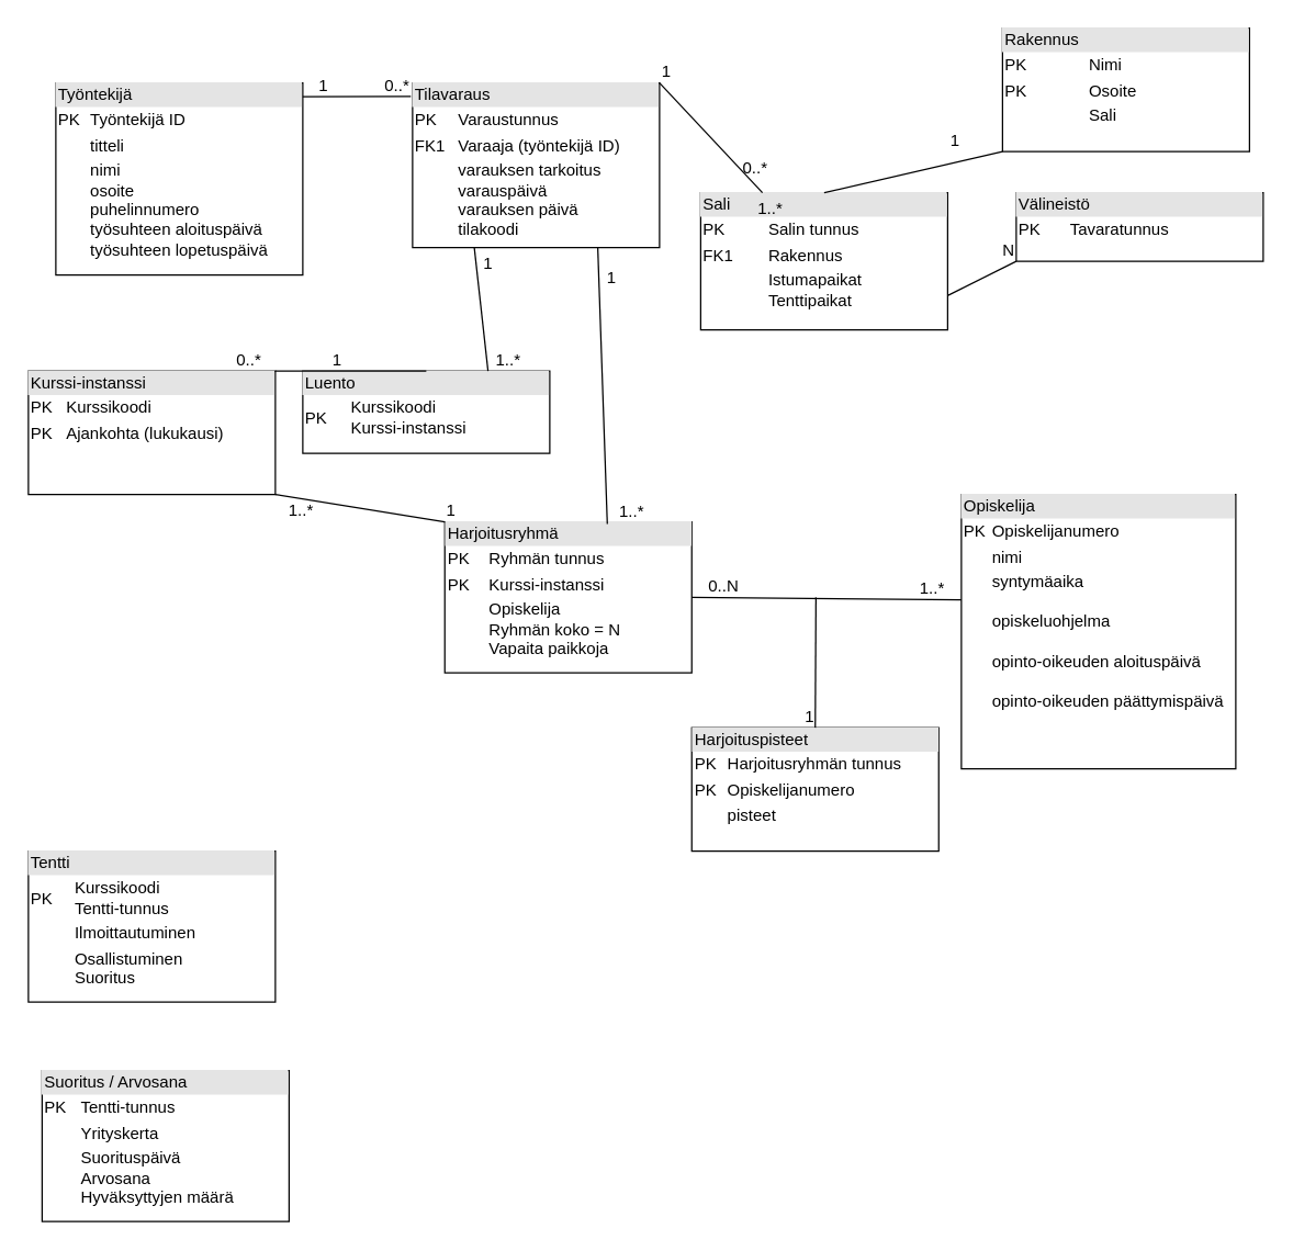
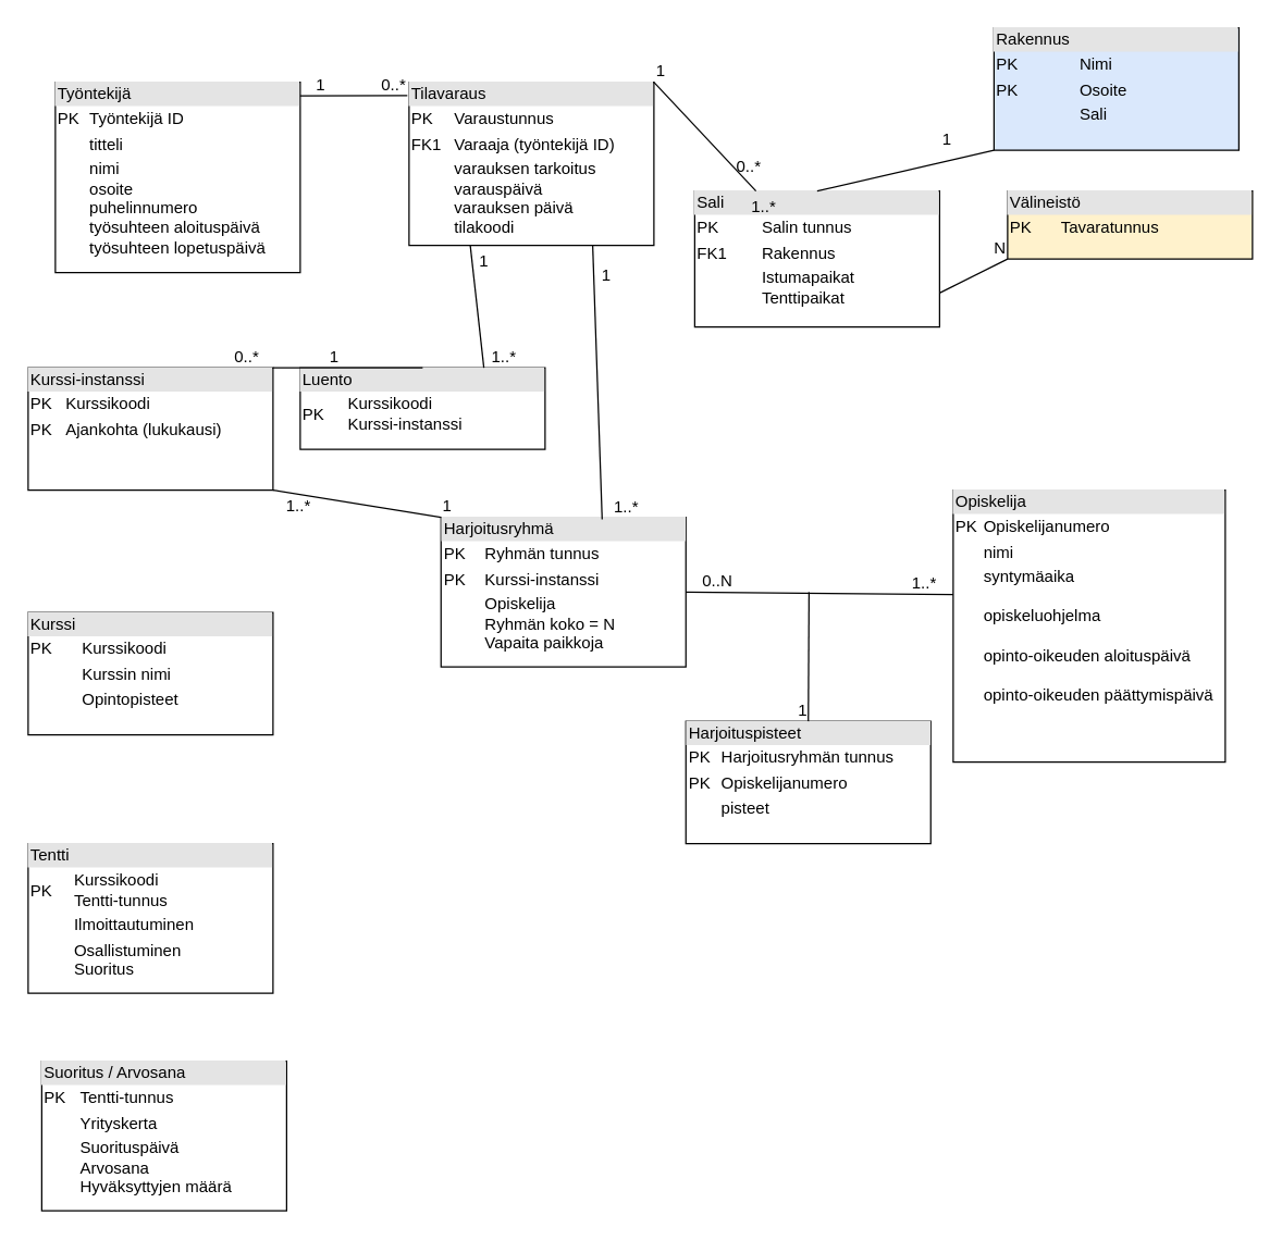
  <mxCell id="0" />
  <mxCell id="1" parent="0" />
  <mxCell id="2" value="&lt;div style=&quot;box-sizing:border-box;width:100%;background:#e4e4e4;padding:2px;&quot;&gt;Työntekijä&lt;/div&gt;&lt;table style=&quot;width:100%;font-size:1em;&quot; cellpadding=&quot;2&quot; cellspacing=&quot;0&quot;&gt;&lt;tbody&gt;&lt;tr&gt;&lt;td&gt;PK&lt;/td&gt;&lt;td&gt;Työntekijä ID&lt;/td&gt;&lt;/tr&gt;&lt;tr&gt;&lt;td&gt;&lt;br&gt;&lt;/td&gt;&lt;td&gt;titteli&lt;/td&gt;&lt;/tr&gt;&lt;tr&gt;&lt;td&gt;&lt;/td&gt;&lt;td&gt;nimi&lt;br&gt;osoite&lt;br&gt;puhelinnumero&lt;br&gt;työsuhteen aloituspäivä&lt;br&gt;työsuhteen lopetuspäivä&lt;/td&gt;&lt;/tr&gt;&lt;/tbody&gt;&lt;/table&gt;" style="verticalAlign=top;align=left;overflow=fill;html=1;whiteSpace=wrap;" parent="1" vertex="1"><mxGeometry x="40" y="60" width="180" height="140" as="geometry" /></mxCell>
  <mxCell id="3" value="&lt;div style=&quot;box-sizing:border-box;width:100%;background:#e4e4e4;padding:2px;&quot;&gt;Tilavaraus&lt;/div&gt;&lt;table style=&quot;width:100%;font-size:1em;&quot; cellpadding=&quot;2&quot; cellspacing=&quot;0&quot;&gt;&lt;tbody&gt;&lt;tr&gt;&lt;td&gt;PK&lt;/td&gt;&lt;td&gt;Varaustunnus&lt;/td&gt;&lt;/tr&gt;&lt;tr&gt;&lt;td&gt;FK1&lt;/td&gt;&lt;td&gt;Varaaja (työntekijä ID)&lt;/td&gt;&lt;/tr&gt;&lt;tr&gt;&lt;td&gt;&lt;/td&gt;&lt;td&gt;varauksen tarkoitus&lt;br&gt;varauspäivä&lt;br&gt;varauksen päivä&lt;br&gt;tilakoodi&lt;br&gt;&lt;br&gt;&lt;/td&gt;&lt;/tr&gt;&lt;/tbody&gt;&lt;/table&gt;" style="verticalAlign=top;align=left;overflow=fill;html=1;whiteSpace=wrap;" parent="1" vertex="1"><mxGeometry x="300" y="60" width="180" height="120" as="geometry" /></mxCell>
  <mxCell id="4" value="" style="endArrow=none;html=1;rounded=0;entryX=-0.007;entryY=0.081;entryDx=0;entryDy=0;entryPerimeter=0;" parent="1" target="3" edge="1"><mxGeometry relative="1" as="geometry"><mxPoint x="220" y="70" as="sourcePoint" /><mxPoint x="360" y="70" as="targetPoint" /></mxGeometry></mxCell>
  <mxCell id="5" value="1" style="resizable=0;html=1;whiteSpace=wrap;align=left;verticalAlign=bottom;" parent="4" connectable="0" vertex="1"><mxGeometry x="-1" relative="1" as="geometry"><mxPoint x="10" as="offset" /></mxGeometry></mxCell>
  <mxCell id="6" value="0..*" style="resizable=0;html=1;whiteSpace=wrap;align=right;verticalAlign=bottom;" parent="4" connectable="0" vertex="1"><mxGeometry x="1" relative="1" as="geometry" /></mxCell>
  <mxCell id="7" value="&lt;div style=&quot;box-sizing:border-box;width:100%;background:#e4e4e4;padding:2px;&quot;&gt;Sali&lt;/div&gt;&lt;table style=&quot;width:100%;font-size:1em;&quot; cellpadding=&quot;2&quot; cellspacing=&quot;0&quot;&gt;&lt;tbody&gt;&lt;tr&gt;&lt;td&gt;PK&lt;/td&gt;&lt;td&gt;Salin tunnus&lt;/td&gt;&lt;/tr&gt;&lt;tr&gt;&lt;td&gt;FK1&lt;/td&gt;&lt;td&gt;Rakennus&lt;/td&gt;&lt;/tr&gt;&lt;tr&gt;&lt;td&gt;&lt;/td&gt;&lt;td&gt;Istumapaikat&lt;br&gt;Tenttipaikat&lt;/td&gt;&lt;/tr&gt;&lt;/tbody&gt;&lt;/table&gt;" style="verticalAlign=top;align=left;overflow=fill;html=1;whiteSpace=wrap;" parent="1" vertex="1"><mxGeometry x="510" y="140" width="180" height="100" as="geometry" /></mxCell>
  <mxCell id="8" value="" style="endArrow=none;html=1;rounded=0;exitX=1;exitY=0;exitDx=0;exitDy=0;entryX=0.25;entryY=0;entryDx=0;entryDy=0;" parent="1" source="3" target="7" edge="1"><mxGeometry relative="1" as="geometry"><mxPoint x="470" y="180" as="sourcePoint" /><mxPoint x="550" y="60" as="targetPoint" /></mxGeometry></mxCell>
  <mxCell id="9" value="1" style="resizable=0;html=1;whiteSpace=wrap;align=left;verticalAlign=bottom;" parent="8" connectable="0" vertex="1"><mxGeometry x="-1" relative="1" as="geometry"><mxPoint as="offset" /></mxGeometry></mxCell>
  <mxCell id="10" value="0..*" style="resizable=0;html=1;whiteSpace=wrap;align=right;verticalAlign=bottom;" parent="8" connectable="0" vertex="1"><mxGeometry x="1" relative="1" as="geometry"><mxPoint x="5" y="-10" as="offset" /></mxGeometry></mxCell>
- <mxCell id="11" value="&lt;div style=&quot;box-sizing:border-box;width:100%;background:#e4e4e4;padding:2px;&quot;&gt;Rakennus&lt;/div&gt;&lt;table style=&quot;width:100%;font-size:1em;&quot; cellpadding=&quot;2&quot; cellspacing=&quot;0&quot;&gt;&lt;tbody&gt;&lt;tr&gt;&lt;td&gt;PK&lt;/td&gt;&lt;td&gt;Nimi&lt;/td&gt;&lt;/tr&gt;&lt;tr&gt;&lt;td&gt;PK&lt;/td&gt;&lt;td&gt;Osoite&lt;/td&gt;&lt;/tr&gt;&lt;tr&gt;&lt;td&gt;&lt;/td&gt;&lt;td&gt;Sali&lt;/td&gt;&lt;/tr&gt;&lt;/tbody&gt;&lt;/table&gt;" style="verticalAlign=top;align=left;overflow=fill;html=1;whiteSpace=wrap;" parent="1" vertex="1"><mxGeometry x="730" width="180" height="90" as="geometry" y="20" /></mxCell>
+ <mxCell id="11" value="&lt;div style=&quot;box-sizing:border-box;width:100%;background:#e4e4e4;padding:2px;&quot;&gt;Rakennus&lt;/div&gt;&lt;table style=&quot;width:100%;font-size:1em;&quot; cellpadding=&quot;2&quot; cellspacing=&quot;0&quot;&gt;&lt;tbody&gt;&lt;tr&gt;&lt;td&gt;PK&lt;/td&gt;&lt;td&gt;Nimi&lt;/td&gt;&lt;/tr&gt;&lt;tr&gt;&lt;td&gt;PK&lt;/td&gt;&lt;td&gt;Osoite&lt;/td&gt;&lt;/tr&gt;&lt;tr&gt;&lt;td&gt;&lt;/td&gt;&lt;td&gt;Sali&lt;/td&gt;&lt;/tr&gt;&lt;/tbody&gt;&lt;/table&gt;" style="verticalAlign=top;align=left;overflow=fill;html=1;whiteSpace=wrap;fillColor=#dae8fc;" parent="1" vertex="1"><mxGeometry x="730" width="180" height="90" as="geometry" y="20" /></mxCell>
  <mxCell id="12" value="" style="endArrow=none;html=1;rounded=0;exitX=0.5;exitY=0;exitDx=0;exitDy=0;entryX=0;entryY=1;entryDx=0;entryDy=0;" parent="1" source="7" target="11" edge="1"><mxGeometry relative="1" as="geometry"><mxPoint x="720" y="290" as="sourcePoint" /><mxPoint x="880" y="290" as="targetPoint" /></mxGeometry></mxCell>
  <mxCell id="13" value="1..*" style="resizable=0;html=1;whiteSpace=wrap;align=left;verticalAlign=bottom;" parent="12" connectable="0" vertex="1"><mxGeometry x="-1" relative="1" as="geometry"><mxPoint x="-50" y="20" as="offset" /></mxGeometry></mxCell>
  <mxCell id="14" value="1" style="resizable=0;html=1;whiteSpace=wrap;align=right;verticalAlign=bottom;" parent="12" connectable="0" vertex="1"><mxGeometry x="1" relative="1" as="geometry"><mxPoint x="-30" as="offset" /></mxGeometry></mxCell>
- <mxCell id="15" value="&lt;div style=&quot;box-sizing:border-box;width:100%;background:#e4e4e4;padding:2px;&quot;&gt;Välineistö&lt;/div&gt;&lt;table style=&quot;width:100%;font-size:1em;&quot; cellpadding=&quot;2&quot; cellspacing=&quot;0&quot;&gt;&lt;tbody&gt;&lt;tr&gt;&lt;td&gt;PK&lt;/td&gt;&lt;td&gt;Tavaratunnus&lt;/td&gt;&lt;/tr&gt;&lt;tr&gt;&lt;td&gt;&lt;br&gt;&lt;/td&gt;&lt;td&gt;&lt;br&gt;&lt;/td&gt;&lt;/tr&gt;&lt;/tbody&gt;&lt;/table&gt;" style="verticalAlign=top;align=left;overflow=fill;html=1;whiteSpace=wrap;" parent="1" vertex="1"><mxGeometry x="740" y="140" width="180" height="50" as="geometry" /></mxCell>
+ <mxCell id="15" value="&lt;div style=&quot;box-sizing:border-box;width:100%;background:#e4e4e4;padding:2px;&quot;&gt;Välineistö&lt;/div&gt;&lt;table style=&quot;width:100%;font-size:1em;&quot; cellpadding=&quot;2&quot; cellspacing=&quot;0&quot;&gt;&lt;tbody&gt;&lt;tr&gt;&lt;td&gt;PK&lt;/td&gt;&lt;td&gt;Tavaratunnus&lt;/td&gt;&lt;/tr&gt;&lt;tr&gt;&lt;td&gt;&lt;br&gt;&lt;/td&gt;&lt;td&gt;&lt;br&gt;&lt;/td&gt;&lt;/tr&gt;&lt;/tbody&gt;&lt;/table&gt;" style="verticalAlign=top;align=left;overflow=fill;html=1;whiteSpace=wrap;fillColor=#fff2cc;" parent="1" vertex="1"><mxGeometry x="740" y="140" width="180" height="50" as="geometry" /></mxCell>
  <mxCell id="16" value="&lt;div style=&quot;box-sizing:border-box;width:100%;background:#e4e4e4;padding:2px;&quot;&gt;Opiskelija&lt;/div&gt;&lt;table style=&quot;width:100%;font-size:1em;&quot; cellpadding=&quot;2&quot; cellspacing=&quot;0&quot;&gt;&lt;tbody&gt;&lt;tr&gt;&lt;td&gt;PK&lt;/td&gt;&lt;td&gt;Opiskelijanumero&lt;/td&gt;&lt;/tr&gt;&lt;tr&gt;&lt;td&gt;&lt;br&gt;&lt;/td&gt;&lt;td&gt;nimi&lt;/td&gt;&lt;/tr&gt;&lt;tr&gt;&lt;td&gt;&lt;/td&gt;&lt;td&gt;syntymäaika&lt;br&gt;&lt;br&gt;opiskeluohjelma&lt;br&gt;&lt;br&gt;opinto-oikeuden aloituspäivä&lt;br&gt;&lt;br&gt;opinto-oikeuden päättymispäivä&lt;br&gt;&lt;/td&gt;&lt;/tr&gt;&lt;/tbody&gt;&lt;/table&gt;" style="verticalAlign=top;align=left;overflow=fill;html=1;whiteSpace=wrap;" parent="1" vertex="1"><mxGeometry x="700" y="360" width="200" height="200" as="geometry" /></mxCell>
  <mxCell id="17" value="&lt;div style=&quot;box-sizing:border-box;width:100%;background:#e4e4e4;padding:2px;&quot;&gt;Harjoitusryhmä&lt;/div&gt;&lt;table style=&quot;width:100%;font-size:1em;&quot; cellpadding=&quot;2&quot; cellspacing=&quot;0&quot;&gt;&lt;tbody&gt;&lt;tr&gt;&lt;td&gt;PK&lt;/td&gt;&lt;td&gt;Ryhmän tunnus&lt;/td&gt;&lt;/tr&gt;&lt;tr&gt;&lt;td&gt;PK&lt;/td&gt;&lt;td&gt;Kurssi-instanssi&lt;br&gt;&lt;/td&gt;&lt;/tr&gt;&lt;tr&gt;&lt;td&gt;&lt;/td&gt;&lt;td&gt;Opiskelija&lt;br&gt;Ryhmän koko = N&lt;br&gt;Vapaita paikkoja&lt;/td&gt;&lt;/tr&gt;&lt;/tbody&gt;&lt;/table&gt;" style="verticalAlign=top;align=left;overflow=fill;html=1;whiteSpace=wrap;" parent="1" vertex="1"><mxGeometry x="323.5" y="380" width="180" height="110" as="geometry" /></mxCell>
  <mxCell id="18" value="&lt;div style=&quot;box-sizing:border-box;width:100%;background:#e4e4e4;padding:2px;&quot;&gt;Luento&lt;/div&gt;&lt;table style=&quot;width:100%;font-size:1em;&quot; cellpadding=&quot;2&quot; cellspacing=&quot;0&quot;&gt;&lt;tbody&gt;&lt;tr&gt;&lt;td&gt;PK&lt;/td&gt;&lt;td&gt;Kurssikoodi&lt;br&gt;Kurssi-instanssi&lt;/td&gt;&lt;/tr&gt;&lt;tr&gt;&lt;td&gt;&lt;br&gt;&lt;/td&gt;&lt;td&gt;&lt;br&gt;&lt;/td&gt;&lt;/tr&gt;&lt;/tbody&gt;&lt;/table&gt;" style="verticalAlign=top;align=left;overflow=fill;html=1;whiteSpace=wrap;" parent="1" vertex="1"><mxGeometry x="220" y="270" width="180" height="60" as="geometry" /></mxCell>
  <mxCell id="19" value="&lt;div style=&quot;box-sizing:border-box;width:100%;background:#e4e4e4;padding:2px;&quot;&gt;Harjoituspisteet&lt;/div&gt;&lt;table style=&quot;width:100%;font-size:1em;&quot; cellpadding=&quot;2&quot; cellspacing=&quot;0&quot;&gt;&lt;tbody&gt;&lt;tr&gt;&lt;td&gt;PK&lt;/td&gt;&lt;td&gt;Harjoitusryhmän tunnus&lt;/td&gt;&lt;/tr&gt;&lt;tr&gt;&lt;td&gt;PK&lt;/td&gt;&lt;td&gt;Opiskelijanumero&lt;/td&gt;&lt;/tr&gt;&lt;tr&gt;&lt;td&gt;&lt;/td&gt;&lt;td&gt;pisteet&lt;/td&gt;&lt;/tr&gt;&lt;/tbody&gt;&lt;/table&gt;" style="verticalAlign=top;align=left;overflow=fill;html=1;whiteSpace=wrap;" parent="1" vertex="1"><mxGeometry x="503.5" y="530" width="180" height="90" as="geometry" /></mxCell>
  <mxCell id="20" value="" style="endArrow=none;html=1;rounded=0;entryX=0.5;entryY=0;entryDx=0;entryDy=0;" parent="1" target="19" edge="1"><mxGeometry relative="1" as="geometry"><mxPoint x="594" y="435" as="sourcePoint" /><mxPoint x="800" y="490" as="targetPoint" /></mxGeometry></mxCell>
  <mxCell id="21" value="1" style="resizable=0;html=1;whiteSpace=wrap;align=right;verticalAlign=bottom;" parent="20" connectable="0" vertex="1"><mxGeometry x="1" relative="1" as="geometry" /></mxCell>
  <mxCell id="22" value="&lt;div style=&quot;box-sizing:border-box;width:100%;background:#e4e4e4;padding:2px;&quot;&gt;Kurssi-instanssi&lt;/div&gt;&lt;table style=&quot;width:100%;font-size:1em;&quot; cellpadding=&quot;2&quot; cellspacing=&quot;0&quot;&gt;&lt;tbody&gt;&lt;tr&gt;&lt;td&gt;PK&lt;/td&gt;&lt;td&gt;Kurssikoodi&lt;/td&gt;&lt;/tr&gt;&lt;tr&gt;&lt;td&gt;PK&lt;/td&gt;&lt;td&gt;Ajankohta (lukukausi)&lt;/td&gt;&lt;/tr&gt;&lt;tr&gt;&lt;td&gt;&lt;/td&gt;&lt;td&gt;&lt;br&gt;&lt;/td&gt;&lt;/tr&gt;&lt;/tbody&gt;&lt;/table&gt;" style="verticalAlign=top;align=left;overflow=fill;html=1;whiteSpace=wrap;" parent="1" vertex="1"><mxGeometry x="20" y="270" width="180" height="90" as="geometry" /></mxCell>
  <mxCell id="23" value="" style="endArrow=none;html=1;rounded=0;exitX=0;exitY=0;exitDx=0;exitDy=0;entryX=1;entryY=1;entryDx=0;entryDy=0;" parent="1" source="17" target="22" edge="1"><mxGeometry relative="1" as="geometry"><mxPoint x="580" y="490" as="sourcePoint" /><mxPoint x="740" y="490" as="targetPoint" /></mxGeometry></mxCell>
  <mxCell id="24" value="1" style="resizable=0;html=1;whiteSpace=wrap;align=left;verticalAlign=bottom;" parent="23" connectable="0" vertex="1"><mxGeometry x="-1" relative="1" as="geometry" /></mxCell>
  <mxCell id="25" value="1..*" style="resizable=0;html=1;whiteSpace=wrap;align=right;verticalAlign=bottom;" parent="23" connectable="0" vertex="1"><mxGeometry x="1" relative="1" as="geometry"><mxPoint x="29" y="20" as="offset" /></mxGeometry></mxCell>
  <mxCell id="26" value="" style="endArrow=none;html=1;rounded=0;exitX=0.5;exitY=0;exitDx=0;exitDy=0;entryX=1;entryY=0;entryDx=0;entryDy=0;" parent="1" source="18" target="22" edge="1"><mxGeometry relative="1" as="geometry"><mxPoint x="580" y="490" as="sourcePoint" /><mxPoint x="740" y="490" as="targetPoint" /></mxGeometry></mxCell>
  <mxCell id="27" value="1" style="resizable=0;html=1;whiteSpace=wrap;align=left;verticalAlign=bottom;" parent="26" connectable="0" vertex="1"><mxGeometry x="-1" relative="1" as="geometry"><mxPoint x="-70" as="offset" /></mxGeometry></mxCell>
  <mxCell id="28" value="0..*" style="resizable=0;html=1;whiteSpace=wrap;align=right;verticalAlign=bottom;" parent="26" connectable="0" vertex="1"><mxGeometry x="1" relative="1" as="geometry"><mxPoint x="-9" as="offset" /></mxGeometry></mxCell>
  <mxCell id="29" value="" style="endArrow=none;html=1;rounded=0;exitX=1;exitY=0.5;exitDx=0;exitDy=0;entryX=0;entryY=0.384;entryDx=0;entryDy=0;entryPerimeter=0;" parent="1" source="17" target="16" edge="1"><mxGeometry relative="1" as="geometry"><mxPoint x="580" y="560" as="sourcePoint" /><mxPoint x="740" y="560" as="targetPoint" /></mxGeometry></mxCell>
  <mxCell id="30" value="0..N" style="resizable=0;html=1;whiteSpace=wrap;align=left;verticalAlign=bottom;" parent="29" connectable="0" vertex="1"><mxGeometry x="-1" relative="1" as="geometry"><mxPoint x="10" as="offset" /></mxGeometry></mxCell>
  <mxCell id="31" value="1..*" style="resizable=0;html=1;whiteSpace=wrap;align=right;verticalAlign=bottom;" parent="29" connectable="0" vertex="1"><mxGeometry x="1" relative="1" as="geometry"><mxPoint x="-11" as="offset" /></mxGeometry></mxCell>
  <mxCell id="32" value="" style="endArrow=none;html=1;rounded=0;exitX=0.75;exitY=1;exitDx=0;exitDy=0;entryX=0.658;entryY=0.013;entryDx=0;entryDy=0;entryPerimeter=0;" parent="1" source="3" target="17" edge="1"><mxGeometry relative="1" as="geometry"><mxPoint x="580" y="460" as="sourcePoint" /><mxPoint x="740" y="460" as="targetPoint" /></mxGeometry></mxCell>
  <mxCell id="33" value="1" style="resizable=0;html=1;whiteSpace=wrap;align=left;verticalAlign=bottom;" parent="32" connectable="0" vertex="1"><mxGeometry x="-1" relative="1" as="geometry"><mxPoint x="5" y="30" as="offset" /></mxGeometry></mxCell>
  <mxCell id="34" value="1..*" style="resizable=0;html=1;whiteSpace=wrap;align=right;verticalAlign=bottom;" parent="32" connectable="0" vertex="1"><mxGeometry x="1" relative="1" as="geometry"><mxPoint x="28" y="-1" as="offset" /></mxGeometry></mxCell>
  <mxCell id="35" value="" style="endArrow=none;html=1;rounded=0;exitX=0.25;exitY=1;exitDx=0;exitDy=0;entryX=0.75;entryY=0;entryDx=0;entryDy=0;" parent="1" source="3" target="18" edge="1"><mxGeometry relative="1" as="geometry"><mxPoint x="600" y="390" as="sourcePoint" /><mxPoint x="760" y="390" as="targetPoint" /></mxGeometry></mxCell>
  <mxCell id="36" value="1" style="resizable=0;html=1;whiteSpace=wrap;align=left;verticalAlign=bottom;" parent="35" connectable="0" vertex="1"><mxGeometry x="-1" relative="1" as="geometry"><mxPoint x="5" y="20" as="offset" /></mxGeometry></mxCell>
  <mxCell id="37" value="1..*" style="resizable=0;html=1;whiteSpace=wrap;align=right;verticalAlign=bottom;" parent="35" connectable="0" vertex="1"><mxGeometry x="1" relative="1" as="geometry"><mxPoint x="25" as="offset" /></mxGeometry></mxCell>
+ <mxCell id="38" value="&lt;div style=&quot;box-sizing:border-box;width:100%;background:#e4e4e4;padding:2px;&quot;&gt;Kurssi&lt;/div&gt;&lt;table style=&quot;width:100%;font-size:1em;&quot; cellpadding=&quot;2&quot; cellspacing=&quot;0&quot;&gt;&lt;tbody&gt;&lt;tr&gt;&lt;td&gt;PK&lt;/td&gt;&lt;td&gt;Kurssikoodi&lt;/td&gt;&lt;/tr&gt;&lt;tr&gt;&lt;td&gt;&lt;br&gt;&lt;/td&gt;&lt;td&gt;Kurssin nimi&lt;/td&gt;&lt;/tr&gt;&lt;tr&gt;&lt;td&gt;&lt;/td&gt;&lt;td&gt;Opintopisteet&lt;/td&gt;&lt;/tr&gt;&lt;/tbody&gt;&lt;/table&gt;" style="verticalAlign=top;align=left;overflow=fill;html=1;whiteSpace=wrap;" parent="1" vertex="1"><mxGeometry x="20" y="450" width="180" height="90" as="geometry" /></mxCell>
  <mxCell id="39" value="&lt;div style=&quot;box-sizing:border-box;width:100%;background:#e4e4e4;padding:2px;&quot;&gt;Tentti&lt;/div&gt;&lt;table style=&quot;width:100%;font-size:1em;&quot; cellpadding=&quot;2&quot; cellspacing=&quot;0&quot;&gt;&lt;tbody&gt;&lt;tr&gt;&lt;td&gt;PK&lt;/td&gt;&lt;td&gt;Kurssikoodi&lt;br&gt;Tentti-tunnus&lt;/td&gt;&lt;/tr&gt;&lt;tr&gt;&lt;td&gt;&lt;br&gt;&lt;/td&gt;&lt;td&gt;Ilmoittautuminen&lt;/td&gt;&lt;/tr&gt;&lt;tr&gt;&lt;td&gt;&lt;/td&gt;&lt;td&gt;Osallistuminen&lt;br&gt;Suoritus&lt;/td&gt;&lt;/tr&gt;&lt;/tbody&gt;&lt;/table&gt;" style="verticalAlign=top;align=left;overflow=fill;html=1;whiteSpace=wrap;" parent="1" vertex="1"><mxGeometry x="20" y="620" width="180" height="110" as="geometry" /></mxCell>
  <mxCell id="40" value="" style="endArrow=none;html=1;rounded=0;exitX=1;exitY=0.75;exitDx=0;exitDy=0;entryX=0;entryY=1;entryDx=0;entryDy=0;" parent="1" source="7" target="15" edge="1"><mxGeometry relative="1" as="geometry"><mxPoint x="630" y="260" as="sourcePoint" /><mxPoint x="790" y="260" as="targetPoint" /></mxGeometry></mxCell>
  <mxCell id="41" value="N" style="resizable=0;html=1;whiteSpace=wrap;align=right;verticalAlign=bottom;" parent="40" connectable="0" vertex="1"><mxGeometry x="1" relative="1" as="geometry" /></mxCell>
  <mxCell id="42" value="&lt;div style=&quot;box-sizing:border-box;width:100%;background:#e4e4e4;padding:2px;&quot;&gt;Suoritus / Arvosana&lt;/div&gt;&lt;table style=&quot;width:100%;font-size:1em;&quot; cellpadding=&quot;2&quot; cellspacing=&quot;0&quot;&gt;&lt;tbody&gt;&lt;tr&gt;&lt;td&gt;PK&lt;/td&gt;&lt;td&gt;Tentti-tunnus&lt;/td&gt;&lt;/tr&gt;&lt;tr&gt;&lt;td&gt;&lt;br&gt;&lt;/td&gt;&lt;td&gt;Yrityskerta&lt;/td&gt;&lt;/tr&gt;&lt;tr&gt;&lt;td&gt;&lt;/td&gt;&lt;td&gt;Suorituspäivä&lt;br&gt;Arvosana&lt;br&gt;Hyväksyttyjen määrä&lt;/td&gt;&lt;/tr&gt;&lt;/tbody&gt;&lt;/table&gt;" style="verticalAlign=top;align=left;overflow=fill;html=1;whiteSpace=wrap;" parent="1" vertex="1"><mxGeometry x="30" y="780" width="180" height="110" as="geometry" /></mxCell>
